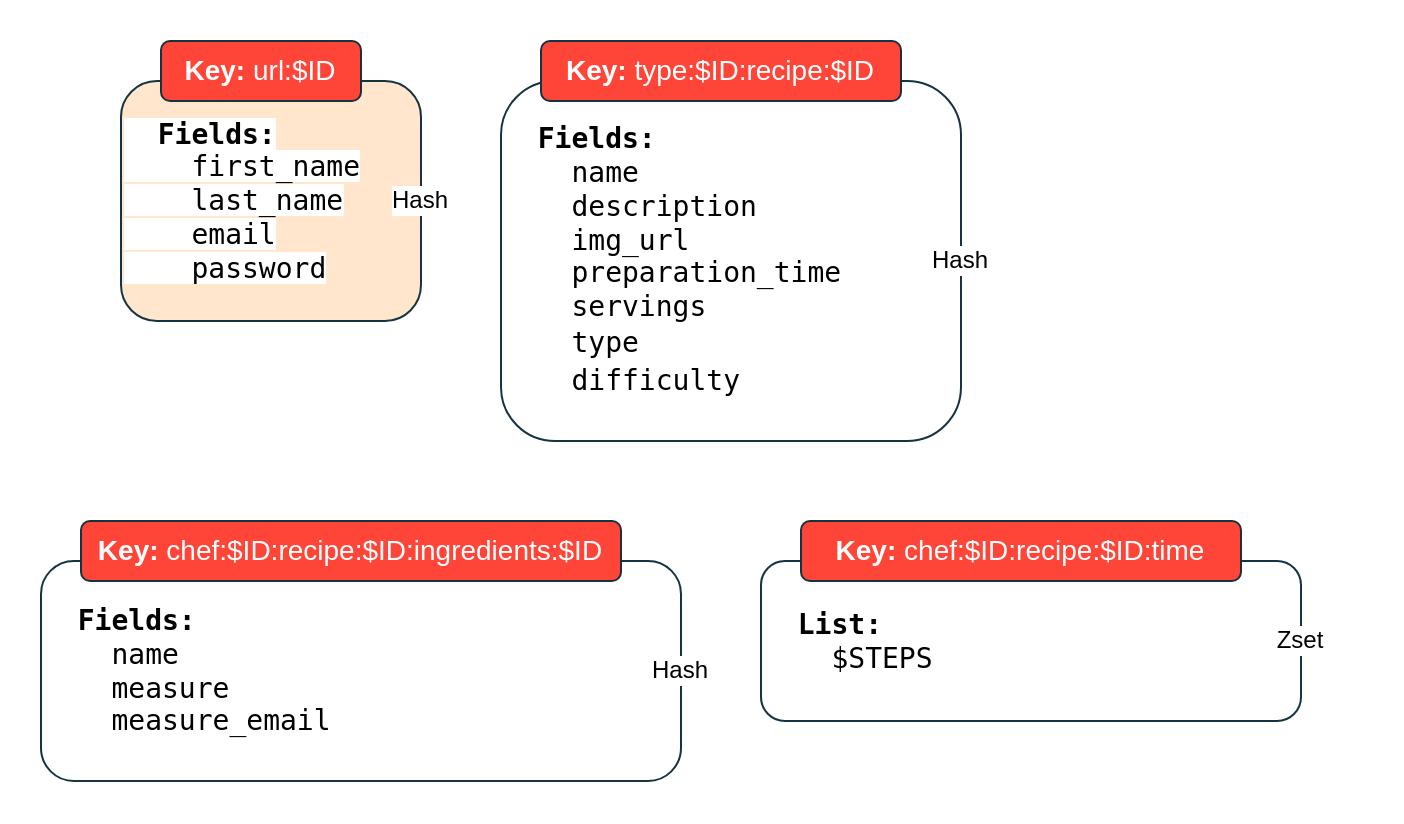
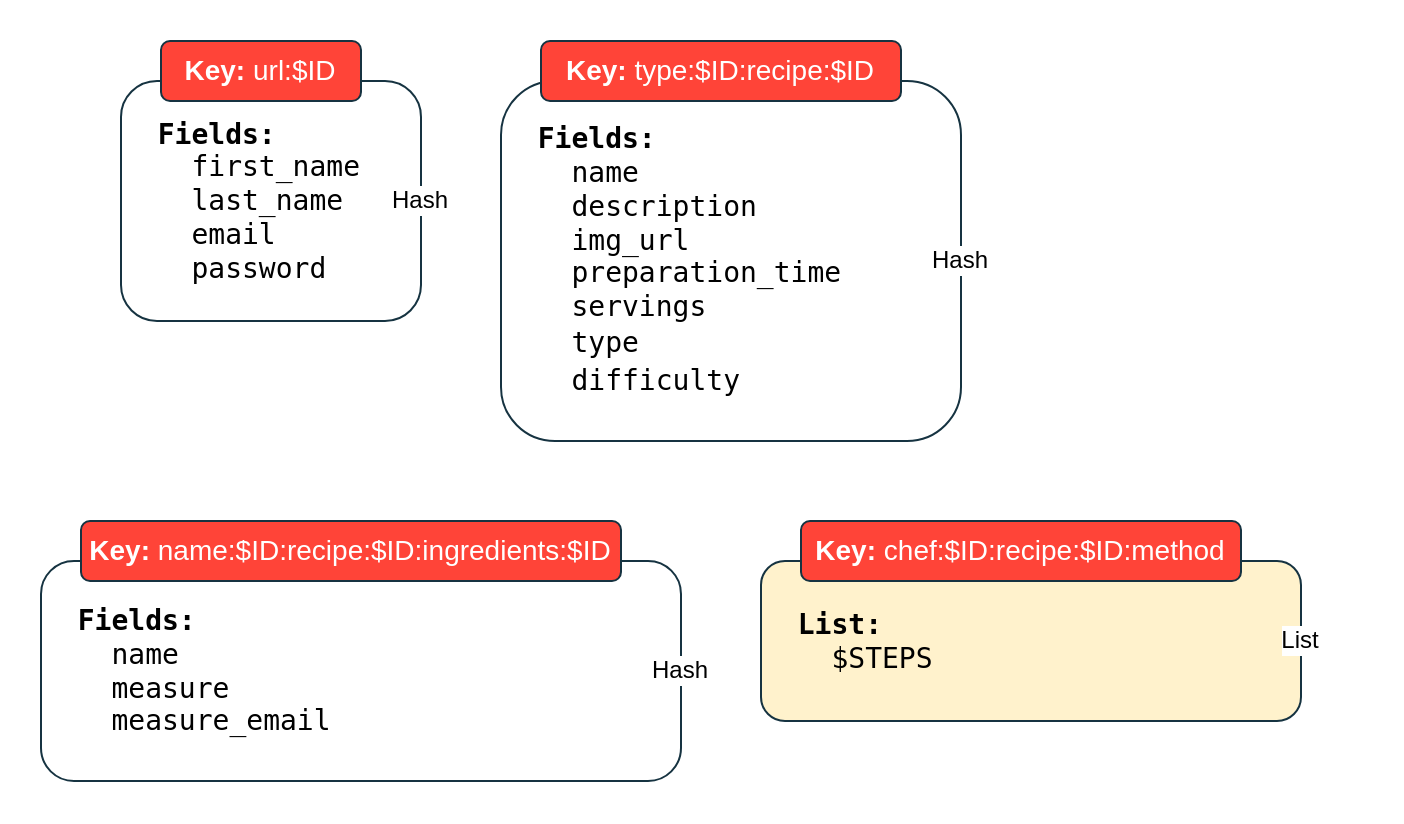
  <mxCell id="0" />
  <mxCell id="1" parent="0" />
- <mxCell id="2" value="&lt;div style=&quot;font-family: &amp;quot;Droid Sans Mono&amp;quot;, &amp;quot;monospace&amp;quot;, monospace; font-size: 14px; white-space: pre;&quot;&gt;&lt;span style=&quot;background-color: rgb(255, 255, 255);&quot;&gt;&lt;b&gt;  Fields:&lt;/b&gt;&lt;/span&gt;&lt;/div&gt;&lt;div style=&quot;font-family: &amp;quot;Droid Sans Mono&amp;quot;, &amp;quot;monospace&amp;quot;, monospace; font-size: 14px; white-space: pre;&quot;&gt;&lt;span style=&quot;background-color: rgb(255, 255, 255);&quot;&gt;&lt;font style=&quot;color: rgb(0, 0, 0);&quot;&gt;&lt;span&gt;    first_name&lt;/span&gt;&lt;/font&gt;&lt;/span&gt;&lt;/div&gt;&lt;div style=&quot;font-family: &amp;quot;Droid Sans Mono&amp;quot;, &amp;quot;monospace&amp;quot;, monospace; font-size: 14px; white-space: pre;&quot;&gt;&lt;span style=&quot;background-color: rgb(255, 255, 255);&quot;&gt;&lt;font style=&quot;color: rgb(0, 0, 0);&quot;&gt;&lt;span&gt;    last_name&lt;/span&gt;&lt;/font&gt;&lt;/span&gt;&lt;/div&gt;&lt;div style=&quot;font-family: &amp;quot;Droid Sans Mono&amp;quot;, &amp;quot;monospace&amp;quot;, monospace; font-size: 14px; white-space: pre;&quot;&gt;&lt;span style=&quot;background-color: rgb(255, 255, 255);&quot;&gt;&lt;font style=&quot;color: rgb(0, 0, 0);&quot;&gt;&lt;span&gt;    email&lt;/span&gt;&lt;/font&gt;&lt;/span&gt;&lt;/div&gt;&lt;div style=&quot;font-family: &amp;quot;Droid Sans Mono&amp;quot;, &amp;quot;monospace&amp;quot;, monospace; font-size: 14px; white-space: pre;&quot;&gt;&lt;span style=&quot;background-color: rgb(255, 255, 255);&quot;&gt;&lt;font style=&quot;color: rgb(0, 0, 0);&quot;&gt;&lt;span&gt;    password&lt;/span&gt;&lt;/font&gt;&lt;/span&gt;&lt;/div&gt;" style="rounded=1;whiteSpace=wrap;html=1;align=left;fontStyle=0;strokeColor=#163341;fillColor=#ffe6cc;" parent="1" vertex="1"><mxGeometry x="60" y="40" width="150" height="120" as="geometry" /></mxCell>
+ <mxCell id="2" value="&lt;div style=&quot;font-family: &amp;quot;Droid Sans Mono&amp;quot;, &amp;quot;monospace&amp;quot;, monospace; font-size: 14px; white-space: pre;&quot;&gt;&lt;span style=&quot;background-color: rgb(255, 255, 255);&quot;&gt;&lt;b&gt;  Fields:&lt;/b&gt;&lt;/span&gt;&lt;/div&gt;&lt;div style=&quot;font-family: &amp;quot;Droid Sans Mono&amp;quot;, &amp;quot;monospace&amp;quot;, monospace; font-size: 14px; white-space: pre;&quot;&gt;&lt;span style=&quot;background-color: rgb(255, 255, 255);&quot;&gt;&lt;font style=&quot;color: rgb(0, 0, 0);&quot;&gt;&lt;span&gt;    first_name&lt;/span&gt;&lt;/font&gt;&lt;/span&gt;&lt;/div&gt;&lt;div style=&quot;font-family: &amp;quot;Droid Sans Mono&amp;quot;, &amp;quot;monospace&amp;quot;, monospace; font-size: 14px; white-space: pre;&quot;&gt;&lt;span style=&quot;background-color: rgb(255, 255, 255);&quot;&gt;&lt;font style=&quot;color: rgb(0, 0, 0);&quot;&gt;&lt;span&gt;    last_name&lt;/span&gt;&lt;/font&gt;&lt;/span&gt;&lt;/div&gt;&lt;div style=&quot;font-family: &amp;quot;Droid Sans Mono&amp;quot;, &amp;quot;monospace&amp;quot;, monospace; font-size: 14px; white-space: pre;&quot;&gt;&lt;span style=&quot;background-color: rgb(255, 255, 255);&quot;&gt;&lt;font style=&quot;color: rgb(0, 0, 0);&quot;&gt;&lt;span&gt;    email&lt;/span&gt;&lt;/font&gt;&lt;/span&gt;&lt;/div&gt;&lt;div style=&quot;font-family: &amp;quot;Droid Sans Mono&amp;quot;, &amp;quot;monospace&amp;quot;, monospace; font-size: 14px; white-space: pre;&quot;&gt;&lt;span style=&quot;background-color: rgb(255, 255, 255);&quot;&gt;&lt;font style=&quot;color: rgb(0, 0, 0);&quot;&gt;&lt;span&gt;    password&lt;/span&gt;&lt;/font&gt;&lt;/span&gt;&lt;/div&gt;" style="rounded=1;whiteSpace=wrap;html=1;align=left;fontStyle=0;strokeColor=#163341;" parent="1" vertex="1"><mxGeometry x="60" y="40" width="150" height="120" as="geometry" /></mxCell>
  <mxCell id="3" value="&lt;font style=&quot;font-size: 14px;&quot;&gt;&lt;b&gt;Key:&lt;/b&gt; url:$ID&lt;/font&gt;" style="rounded=1;whiteSpace=wrap;html=1;fillColor=#FF4438;fontColor=#FFFFFF;strokeColor=#163341;" parent="1" vertex="1"><mxGeometry x="80" y="20" width="100" height="30" as="geometry" /></mxCell>
  <mxCell id="4" value="Hash" style="text;html=1;align=center;verticalAlign=middle;whiteSpace=wrap;rounded=0;labelBackgroundColor=default;labelBorderColor=none;" parent="1" vertex="1"><mxGeometry x="180" y="85" width="60" height="30" as="geometry" /></mxCell>
  <mxCell id="5" value="&lt;div style=&quot;font-family: &amp;quot;Droid Sans Mono&amp;quot;, &amp;quot;monospace&amp;quot;, monospace; font-size: 14px; white-space: pre;&quot;&gt;&lt;span style=&quot;&quot;&gt;&lt;b&gt;  Fields:&lt;/b&gt;&lt;/span&gt;&lt;/div&gt;&lt;div style=&quot;font-family: &amp;quot;Droid Sans Mono&amp;quot;, &amp;quot;monospace&amp;quot;, monospace; font-size: 14px; white-space: pre;&quot;&gt;&lt;span style=&quot;&quot;&gt;&lt;font style=&quot;&quot;&gt;&lt;span&gt;    name&lt;/span&gt;&lt;/font&gt;&lt;/span&gt;&lt;/div&gt;&lt;div style=&quot;font-family: &amp;quot;Droid Sans Mono&amp;quot;, &amp;quot;monospace&amp;quot;, monospace; font-size: 14px; white-space: pre;&quot;&gt;&lt;span style=&quot;&quot;&gt;&lt;font style=&quot;&quot;&gt;&lt;span&gt;    description&lt;/span&gt;&lt;/font&gt;&lt;/span&gt;&lt;/div&gt;&lt;div style=&quot;font-family: &amp;quot;Droid Sans Mono&amp;quot;, &amp;quot;monospace&amp;quot;, monospace; font-size: 14px; white-space: pre;&quot;&gt;&lt;span style=&quot;&quot;&gt;&lt;font style=&quot;&quot;&gt;&lt;span&gt;    &lt;/span&gt;&lt;/font&gt;&lt;/span&gt;&lt;span style=&quot;&quot;&gt;img_url&lt;/span&gt;&lt;/div&gt;&lt;div style=&quot;font-family: &amp;quot;Droid Sans Mono&amp;quot;, &amp;quot;monospace&amp;quot;, monospace; font-size: 14px; white-space: pre;&quot;&gt;&lt;span style=&quot;&quot;&gt;&lt;font style=&quot;&quot;&gt;&lt;span&gt;    &lt;/span&gt;&lt;/font&gt;&lt;/span&gt;&lt;span style=&quot;&quot;&gt;preparation_time&lt;/span&gt;&lt;/div&gt;&lt;div style=&quot;font-family: &amp;quot;Droid Sans Mono&amp;quot;, &amp;quot;monospace&amp;quot;, monospace; font-size: 14px; white-space: pre;&quot;&gt;&lt;span style=&quot;&quot;&gt;    &lt;/span&gt;&lt;span style=&quot;&quot;&gt;servings&lt;/span&gt;&lt;/div&gt;&lt;div style=&quot;font-family: &amp;quot;Droid Sans Mono&amp;quot;, &amp;quot;monospace&amp;quot;, monospace; font-size: 14px; line-height: 19px; white-space: pre;&quot;&gt;&lt;div&gt;    type&lt;/div&gt;&lt;div&gt;    difficulty&lt;/div&gt;&lt;/div&gt;" style="rounded=1;whiteSpace=wrap;html=1;align=left;fontStyle=0;strokeColor=#163341;fontColor=#000000;labelBackgroundColor=none;" parent="1" vertex="1"><mxGeometry x="250" y="40" width="230" height="180" as="geometry" /></mxCell>
  <mxCell id="6" value="&lt;font style=&quot;font-size: 14px;&quot;&gt;&lt;b&gt;Key:&lt;/b&gt; type:$ID:recipe:$ID&lt;/font&gt;" style="rounded=1;whiteSpace=wrap;html=1;fillColor=#FF4438;fontColor=#FFFFFF;strokeColor=#163341;" parent="1" vertex="1"><mxGeometry x="270" y="20" width="180" height="30" as="geometry" /></mxCell>
  <mxCell id="7" value="Hash" style="text;html=1;align=center;verticalAlign=middle;whiteSpace=wrap;rounded=0;labelBackgroundColor=default;labelBorderColor=none;" parent="1" vertex="1"><mxGeometry x="450" y="115" width="60" height="30" as="geometry" /></mxCell>
  <mxCell id="8" value="&lt;div style=&quot;font-family: &amp;quot;Droid Sans Mono&amp;quot;, &amp;quot;monospace&amp;quot;, monospace; font-size: 14px; white-space: pre;&quot;&gt;&lt;span style=&quot;&quot;&gt;&lt;b&gt;  Fields:&lt;/b&gt;&lt;/span&gt;&lt;/div&gt;&lt;div style=&quot;font-family: &amp;quot;Droid Sans Mono&amp;quot;, &amp;quot;monospace&amp;quot;, monospace; font-size: 14px; white-space: pre;&quot;&gt;&lt;span style=&quot;&quot;&gt;&lt;font style=&quot;&quot;&gt;&lt;span&gt;    name&lt;/span&gt;&lt;/font&gt;&lt;/span&gt;&lt;/div&gt;&lt;div style=&quot;&quot;&gt;&lt;span style=&quot;font-family: &amp;quot;Droid Sans Mono&amp;quot;, &amp;quot;monospace&amp;quot;, monospace; font-size: 14px; white-space: pre;&quot;&gt;&lt;font style=&quot;&quot;&gt;&lt;span&gt;    &lt;/span&gt;&lt;/font&gt;&lt;/span&gt;&lt;span style=&quot;background-color: transparent; font-size: 14px; white-space: pre;&quot;&gt;&lt;font face=&quot;Droid Sans Mono, monospace, monospace&quot;&gt;measure&lt;/font&gt;&lt;/span&gt;&lt;/div&gt;&lt;div style=&quot;&quot;&gt;&lt;span style=&quot;font-family: &amp;quot;Droid Sans Mono&amp;quot;, &amp;quot;monospace&amp;quot;, monospace; font-size: 14px; white-space: pre;&quot;&gt;&lt;font style=&quot;&quot;&gt;&lt;span&gt;    &lt;/span&gt;&lt;/font&gt;&lt;/span&gt;&lt;span style=&quot;background-color: transparent; font-size: 14px; white-space: pre;&quot;&gt;&lt;font face=&quot;Droid Sans Mono, monospace, monospace&quot;&gt;measure_email&lt;/font&gt;&lt;/span&gt;&lt;/div&gt;" style="rounded=1;whiteSpace=wrap;html=1;align=left;fontStyle=0;strokeColor=#163341;fontColor=#000000;labelBackgroundColor=none;" parent="1" vertex="1"><mxGeometry x="20" y="280" width="320" height="110" as="geometry" /></mxCell>
- <mxCell id="9" value="&lt;font style=&quot;font-size: 14px;&quot;&gt;&lt;b&gt;Key:&lt;/b&gt; chef:$ID:recipe:$ID:ingredients:$ID&lt;/font&gt;" style="rounded=1;whiteSpace=wrap;html=1;fillColor=#FF4438;fontColor=#FFFFFF;strokeColor=#163341;" parent="1" vertex="1"><mxGeometry x="40" y="260" width="270" height="30" as="geometry" /></mxCell>
- <mxCell id="10" value="&lt;div style=&quot;font-family: &amp;quot;Droid Sans Mono&amp;quot;, &amp;quot;monospace&amp;quot;, monospace; font-size: 14px; white-space: pre;&quot;&gt;&lt;b style=&quot;background-color: transparent; color: light-dark(rgb(0, 0, 0), rgb(237, 237, 237));&quot;&gt;  List:&lt;/b&gt;&lt;/div&gt;&lt;div style=&quot;font-family: &amp;quot;Droid Sans Mono&amp;quot;, &amp;quot;monospace&amp;quot;, monospace; font-size: 14px; white-space: pre;&quot;&gt;&lt;span style=&quot;&quot;&gt;&lt;font style=&quot;&quot;&gt;&lt;span&gt;    &lt;/span&gt;&lt;/font&gt;&lt;/span&gt;&lt;span style=&quot;background-color: transparent; color: light-dark(rgb(0, 0, 0), rgb(237, 237, 237));&quot;&gt;$STEPS&lt;/span&gt;&lt;/div&gt;" style="rounded=1;whiteSpace=wrap;html=1;align=left;fontStyle=0;strokeColor=#163341;fontColor=#000000;labelBackgroundColor=none;" parent="1" vertex="1"><mxGeometry x="380" y="280" width="270" height="80" as="geometry" /></mxCell>
- <mxCell id="11" value="&lt;font style=&quot;font-size: 14px;&quot;&gt;&lt;b&gt;Key:&lt;/b&gt; chef:$ID:recipe:$ID:time&lt;/font&gt;" style="rounded=1;whiteSpace=wrap;html=1;fillColor=#FF4438;fontColor=#FFFFFF;strokeColor=#163341;" parent="1" vertex="1"><mxGeometry x="400" y="260" width="220" height="30" as="geometry" /></mxCell>
+ <mxCell id="9" value="&lt;font style=&quot;font-size: 14px;&quot;&gt;&lt;b&gt;Key:&lt;/b&gt; name:$ID:recipe:$ID:ingredients:$ID&lt;/font&gt;" style="rounded=1;whiteSpace=wrap;html=1;fillColor=#FF4438;fontColor=#FFFFFF;strokeColor=#163341;" parent="1" vertex="1"><mxGeometry x="40" y="260" width="270" height="30" as="geometry" /></mxCell>
+ <mxCell id="10" value="&lt;div style=&quot;font-family: &amp;quot;Droid Sans Mono&amp;quot;, &amp;quot;monospace&amp;quot;, monospace; font-size: 14px; white-space: pre;&quot;&gt;&lt;b style=&quot;background-color: transparent; color: light-dark(rgb(0, 0, 0), rgb(237, 237, 237));&quot;&gt;  List:&lt;/b&gt;&lt;/div&gt;&lt;div style=&quot;font-family: &amp;quot;Droid Sans Mono&amp;quot;, &amp;quot;monospace&amp;quot;, monospace; font-size: 14px; white-space: pre;&quot;&gt;&lt;span style=&quot;&quot;&gt;&lt;font style=&quot;&quot;&gt;&lt;span&gt;    &lt;/span&gt;&lt;/font&gt;&lt;/span&gt;&lt;span style=&quot;background-color: transparent; color: light-dark(rgb(0, 0, 0), rgb(237, 237, 237));&quot;&gt;$STEPS&lt;/span&gt;&lt;/div&gt;" style="rounded=1;whiteSpace=wrap;html=1;align=left;fontStyle=0;strokeColor=#163341;fontColor=#000000;labelBackgroundColor=none;fillColor=#fff2cc;" parent="1" vertex="1"><mxGeometry x="380" y="280" width="270" height="80" as="geometry" /></mxCell>
+ <mxCell id="11" value="&lt;font style=&quot;font-size: 14px;&quot;&gt;&lt;b&gt;Key:&lt;/b&gt; chef:$ID:recipe:$ID:method&lt;/font&gt;" style="rounded=1;whiteSpace=wrap;html=1;fillColor=#FF4438;fontColor=#FFFFFF;strokeColor=#163341;" parent="1" vertex="1"><mxGeometry x="400" y="260" width="220" height="30" as="geometry" /></mxCell>
  <mxCell id="12" value="Hash" style="text;html=1;align=center;verticalAlign=middle;whiteSpace=wrap;rounded=0;labelBackgroundColor=default;labelBorderColor=none;" parent="1" vertex="1"><mxGeometry x="310" y="320" width="60" height="30" as="geometry" /></mxCell>
- <mxCell id="13" value="Zset" style="text;html=1;align=center;verticalAlign=middle;whiteSpace=wrap;rounded=0;labelBackgroundColor=default;labelBorderColor=none;" parent="1" vertex="1"><mxGeometry x="620" y="305" width="60" height="30" as="geometry" /></mxCell>
+ <mxCell id="13" value="List" style="text;html=1;align=center;verticalAlign=middle;whiteSpace=wrap;rounded=0;labelBackgroundColor=default;labelBorderColor=none;" parent="1" vertex="1"><mxGeometry x="620" y="305" width="60" height="30" as="geometry" /></mxCell>
